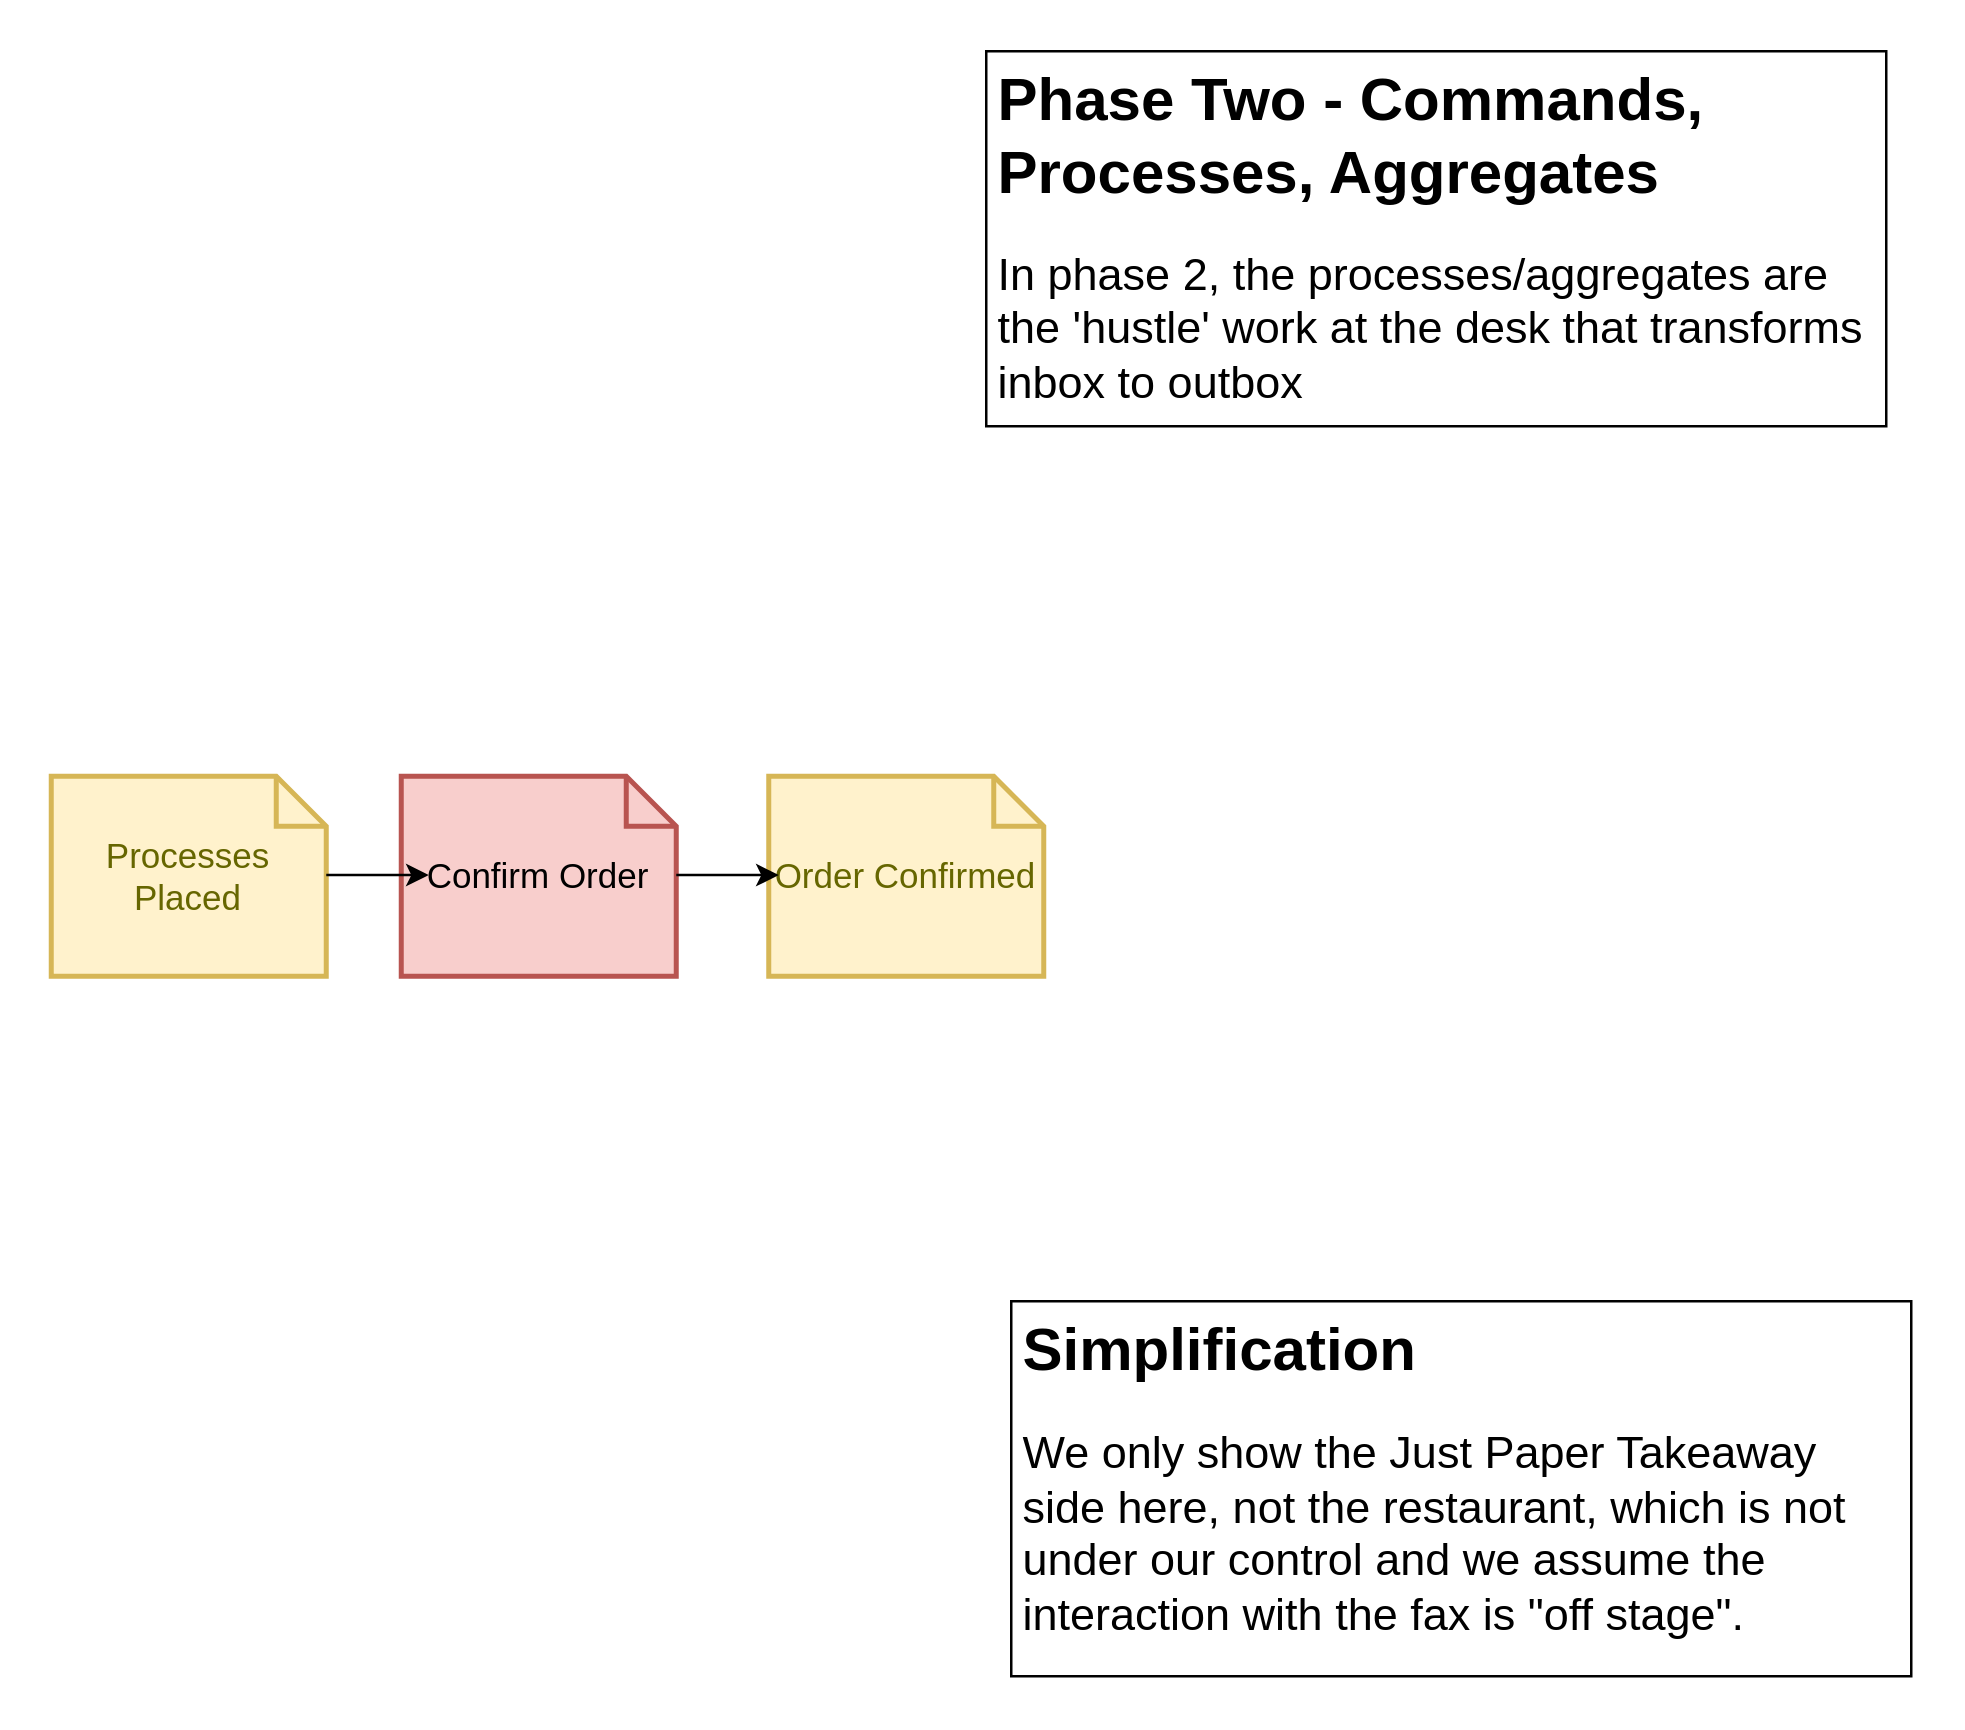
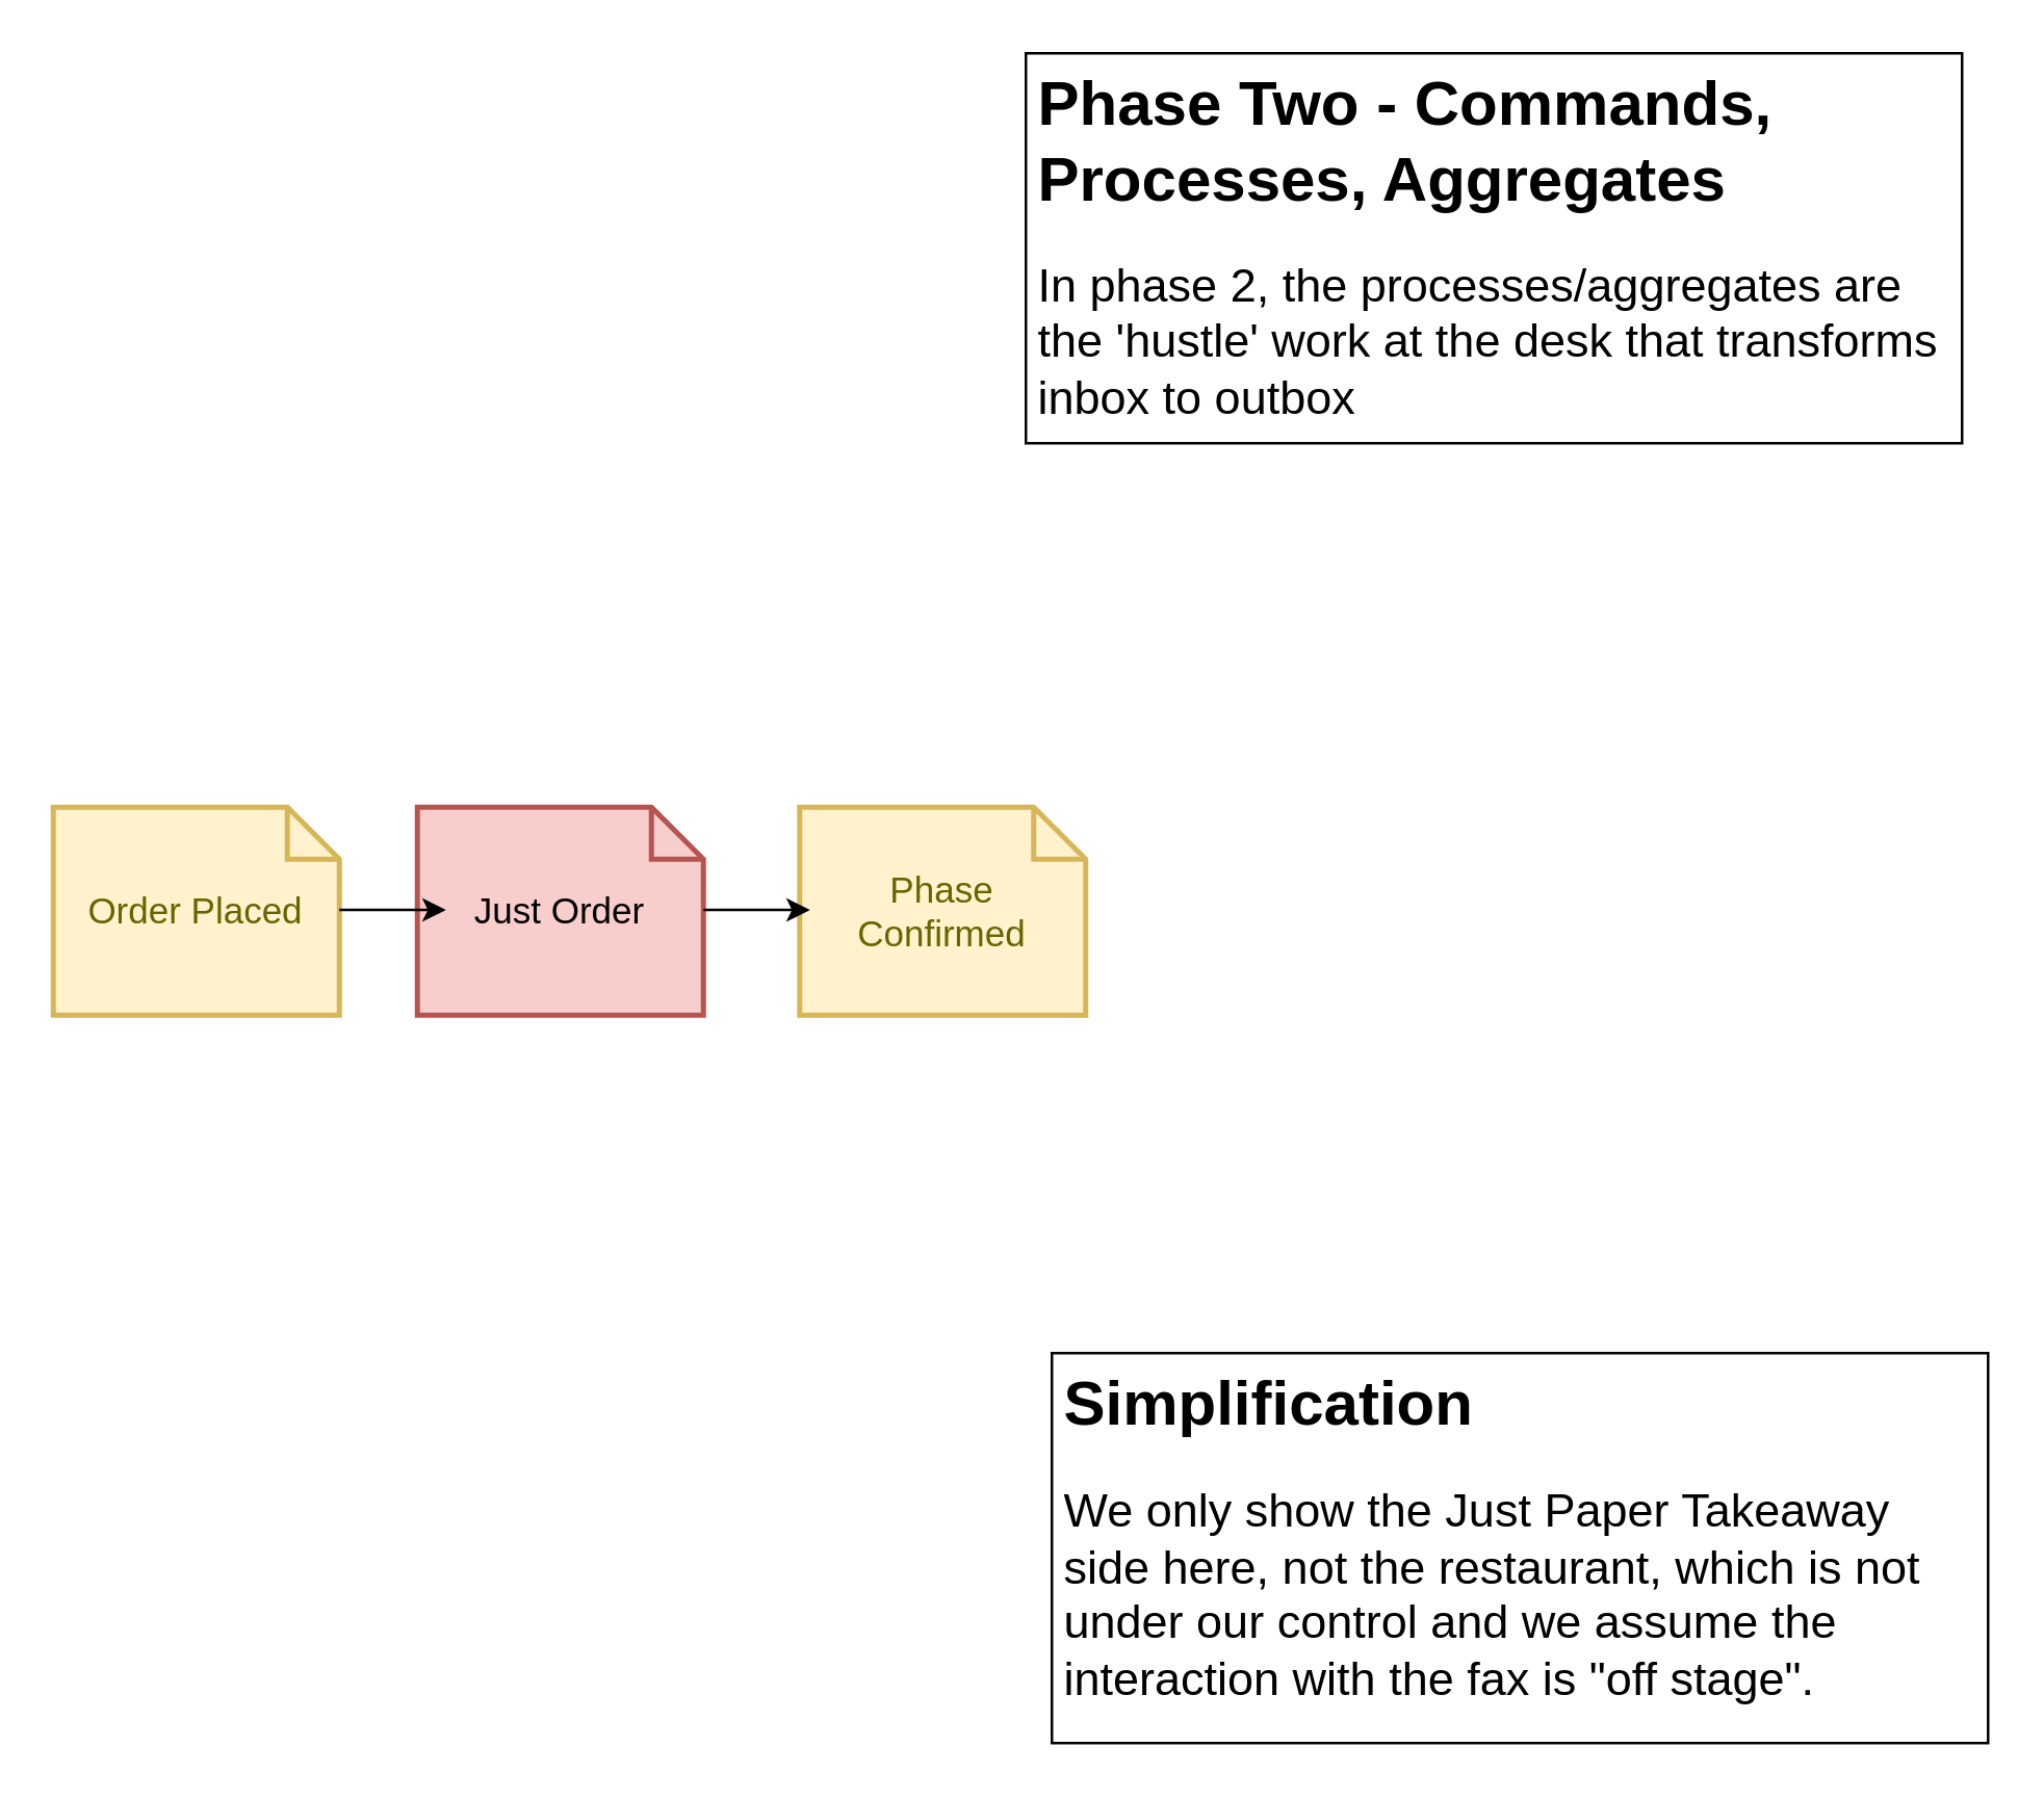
  <mxCell id="0" />
  <mxCell id="1" parent="0" />
- <mxCell id="2" value="Processes Placed" style="shape=note;strokeWidth=2;fontSize=14;size=20;whiteSpace=wrap;html=1;fillColor=#fff2cc;strokeColor=#d6b656;fontColor=#666600;" parent="1" vertex="1"><mxGeometry x="20" y="310" width="110.0" height="80" as="geometry" /></mxCell>
- <mxCell id="3" value="Order Confirmed" style="shape=note;strokeWidth=2;fontSize=14;size=20;whiteSpace=wrap;html=1;fillColor=#fff2cc;strokeColor=#d6b656;fontColor=#666600;" parent="1" vertex="1"><mxGeometry x="307" y="310" width="110.0" height="80" as="geometry" /></mxCell>
+ <mxCell id="2" value="Order Placed" style="shape=note;strokeWidth=2;fontSize=14;size=20;whiteSpace=wrap;html=1;fillColor=#fff2cc;strokeColor=#d6b656;fontColor=#666600;" parent="1" vertex="1"><mxGeometry x="20" y="310" width="110.0" height="80" as="geometry" /></mxCell>
+ <mxCell id="3" value="Phase Confirmed" style="shape=note;strokeWidth=2;fontSize=14;size=20;whiteSpace=wrap;html=1;fillColor=#fff2cc;strokeColor=#d6b656;fontColor=#666600;" parent="1" vertex="1"><mxGeometry x="307" y="310" width="110.0" height="80" as="geometry" /></mxCell>
  <mxCell id="4" value="&lt;h1&gt;Simplification&lt;/h1&gt;&lt;p&gt;&lt;span style=&quot;font-size: 18px&quot;&gt;We only show the Just Paper Takeaway side here, not the restaurant, which is not under our control and we assume the interaction with the fax is &quot;off stage&quot;.&lt;/span&gt;&lt;/p&gt;" style="text;html=1;strokeColor=default;fillColor=none;spacing=5;spacingTop=-20;whiteSpace=wrap;overflow=hidden;rounded=0;" parent="1" vertex="1"><mxGeometry x="404" y="520" width="360" height="150" as="geometry" /></mxCell>
  <mxCell id="5" value="&lt;h1&gt;Phase Two - Commands, Processes, Aggregates&lt;/h1&gt;&lt;p&gt;&lt;span style=&quot;font-size: 18px&quot;&gt;In phase 2, the processes/aggregates are the 'hustle' work at the desk that transforms inbox to outbox&lt;/span&gt;&lt;/p&gt;" style="text;html=1;strokeColor=default;fillColor=none;spacing=5;spacingTop=-20;whiteSpace=wrap;overflow=hidden;rounded=0;" parent="1" vertex="1"><mxGeometry x="394" y="20" width="360" height="150" as="geometry" /></mxCell>
- <mxCell id="6" value="Confirm Order" style="shape=note;strokeWidth=2;fontSize=14;size=20;whiteSpace=wrap;html=1;fillColor=#f8cecc;strokeColor=#b85450;" parent="1" vertex="1"><mxGeometry x="160" y="310" width="110.0" height="80" as="geometry" /></mxCell>
+ <mxCell id="6" value="Just Order" style="shape=note;strokeWidth=2;fontSize=14;size=20;whiteSpace=wrap;html=1;fillColor=#f8cecc;strokeColor=#b85450;" parent="1" vertex="1"><mxGeometry x="160" y="310" width="110.0" height="80" as="geometry" /></mxCell>
  <mxCell id="7" value="" style="endArrow=classic;html=1;exitX=0;exitY=0;exitDx=110.0;exitDy=50;exitPerimeter=0;entryX=0.009;entryY=0.588;entryDx=0;entryDy=0;entryPerimeter=0;" parent="1" edge="1"><mxGeometry width="50" height="50" relative="1" as="geometry"><mxPoint x="130" y="349.5" as="sourcePoint" /><mxPoint x="170.99" y="349.54" as="targetPoint" /></mxGeometry></mxCell>
  <mxCell id="8" value="" style="endArrow=classic;html=1;exitX=0;exitY=0;exitDx=110.0;exitDy=50;exitPerimeter=0;entryX=0.009;entryY=0.588;entryDx=0;entryDy=0;entryPerimeter=0;" parent="1" edge="1"><mxGeometry width="50" height="50" relative="1" as="geometry"><mxPoint x="270" y="349.5" as="sourcePoint" /><mxPoint x="310.99" y="349.54" as="targetPoint" /></mxGeometry></mxCell>
